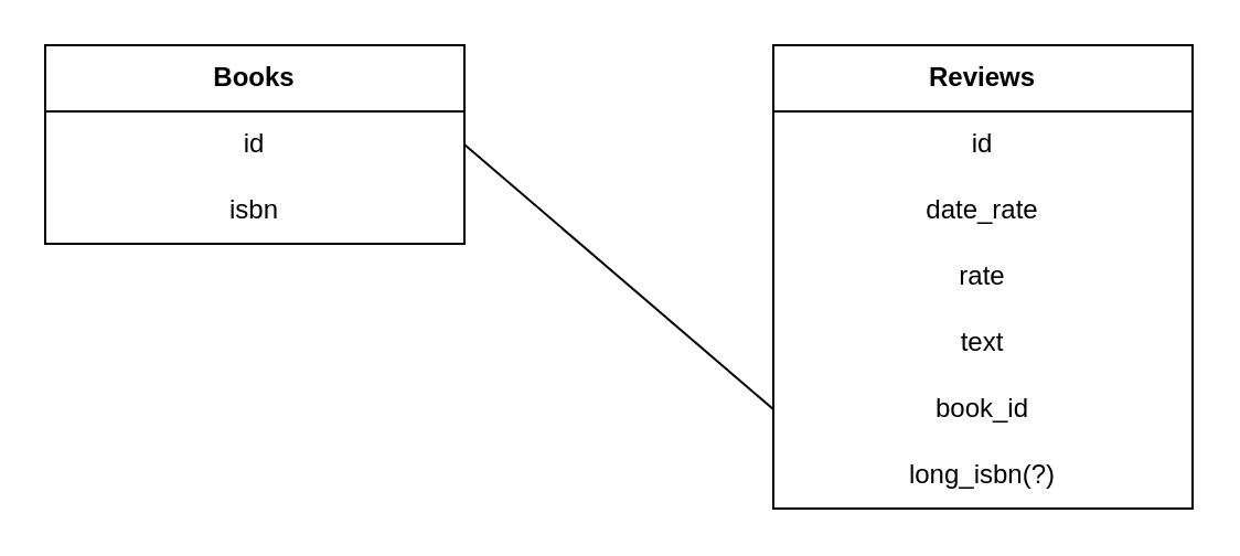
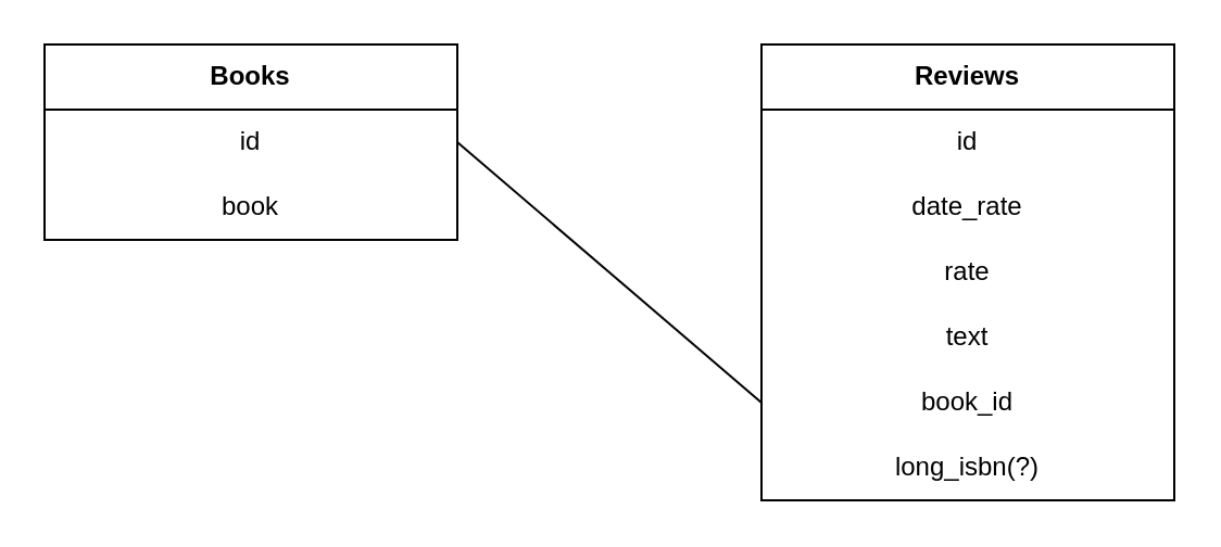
  <mxCell id="0" />
  <mxCell id="1" parent="0" />
  <mxCell id="2" value="Books" style="swimlane;fontStyle=1;childLayout=stackLayout;horizontal=1;startSize=30;horizontalStack=0;resizeParent=1;resizeParentMax=0;resizeLast=0;collapsible=1;marginBottom=0;whiteSpace=wrap;html=1;spacingLeft=0;" vertex="1" parent="1"><mxGeometry x="20" y="20" width="190" height="90" as="geometry" /></mxCell>
  <mxCell id="3" value="id" style="text;strokeColor=none;fillColor=none;align=center;verticalAlign=middle;spacingLeft=4;spacingRight=4;overflow=hidden;points=[[0,0.5],[1,0.5]];portConstraint=eastwest;rotatable=0;whiteSpace=wrap;html=1;" vertex="1" parent="2"><mxGeometry y="30" width="190" height="30" as="geometry" /></mxCell>
- <mxCell id="4" value="isbn" style="text;strokeColor=none;fillColor=none;align=center;verticalAlign=middle;spacingLeft=4;spacingRight=4;overflow=hidden;points=[[0,0.5],[1,0.5]];portConstraint=eastwest;rotatable=0;whiteSpace=wrap;html=1;" vertex="1" parent="2"><mxGeometry y="60" width="190" height="30" as="geometry" /></mxCell>
+ <mxCell id="4" value="book" style="text;strokeColor=none;fillColor=none;align=center;verticalAlign=middle;spacingLeft=4;spacingRight=4;overflow=hidden;points=[[0,0.5],[1,0.5]];portConstraint=eastwest;rotatable=0;whiteSpace=wrap;html=1;" vertex="1" parent="2"><mxGeometry y="60" width="190" height="30" as="geometry" /></mxCell>
  <mxCell id="5" value="Reviews" style="swimlane;fontStyle=1;childLayout=stackLayout;horizontal=1;startSize=30;horizontalStack=0;resizeParent=1;resizeParentMax=0;resizeLast=0;collapsible=1;marginBottom=0;whiteSpace=wrap;html=1;" vertex="1" parent="1"><mxGeometry x="350" y="20" width="190" height="210" as="geometry" /></mxCell>
  <mxCell id="6" value="id" style="text;strokeColor=none;fillColor=none;align=center;verticalAlign=middle;spacingLeft=4;spacingRight=4;overflow=hidden;points=[[0,0.5],[1,0.5]];portConstraint=eastwest;rotatable=0;whiteSpace=wrap;html=1;" vertex="1" parent="5"><mxGeometry y="30" width="190" height="30" as="geometry" /></mxCell>
  <mxCell id="7" value="date_rate" style="text;strokeColor=none;fillColor=none;align=center;verticalAlign=middle;spacingLeft=4;spacingRight=4;overflow=hidden;points=[[0,0.5],[1,0.5]];portConstraint=eastwest;rotatable=0;whiteSpace=wrap;html=1;" vertex="1" parent="5"><mxGeometry y="60" width="190" height="30" as="geometry" /></mxCell>
  <mxCell id="8" value="rate" style="text;strokeColor=none;fillColor=none;align=center;verticalAlign=middle;spacingLeft=4;spacingRight=4;overflow=hidden;points=[[0,0.5],[1,0.5]];portConstraint=eastwest;rotatable=0;whiteSpace=wrap;html=1;labelBorderColor=none;" vertex="1" parent="5"><mxGeometry y="90" width="190" height="30" as="geometry" /></mxCell>
  <mxCell id="9" value="text" style="text;strokeColor=none;fillColor=none;align=center;verticalAlign=middle;spacingLeft=4;spacingRight=4;overflow=hidden;points=[[0,0.5],[1,0.5]];portConstraint=eastwest;rotatable=0;whiteSpace=wrap;html=1;" vertex="1" parent="5"><mxGeometry y="120" width="190" height="30" as="geometry" /></mxCell>
  <mxCell id="10" value="book_id" style="text;strokeColor=none;fillColor=none;align=center;verticalAlign=middle;spacingLeft=4;spacingRight=4;overflow=hidden;points=[[0,0.5],[1,0.5]];portConstraint=eastwest;rotatable=0;whiteSpace=wrap;html=1;" vertex="1" parent="5"><mxGeometry y="150" width="190" height="30" as="geometry" /></mxCell>
  <mxCell id="11" value="long_isbn(?)" style="text;strokeColor=none;fillColor=none;align=center;verticalAlign=middle;spacingLeft=4;spacingRight=4;overflow=hidden;points=[[0,0.5],[1,0.5]];portConstraint=eastwest;rotatable=0;whiteSpace=wrap;html=1;" vertex="1" parent="5"><mxGeometry y="180" width="190" height="30" as="geometry" /></mxCell>
  <mxCell id="12" value="" style="endArrow=none;html=1;rounded=0;exitX=1;exitY=0.5;exitDx=0;exitDy=0;entryX=0;entryY=0.5;entryDx=0;entryDy=0;" edge="1" parent="1" source="3" target="10"><mxGeometry width="50" height="50" relative="1" as="geometry"><mxPoint x="250" y="80" as="sourcePoint" /><mxPoint x="340" y="170" as="targetPoint" /><Array as="points" /></mxGeometry></mxCell>
